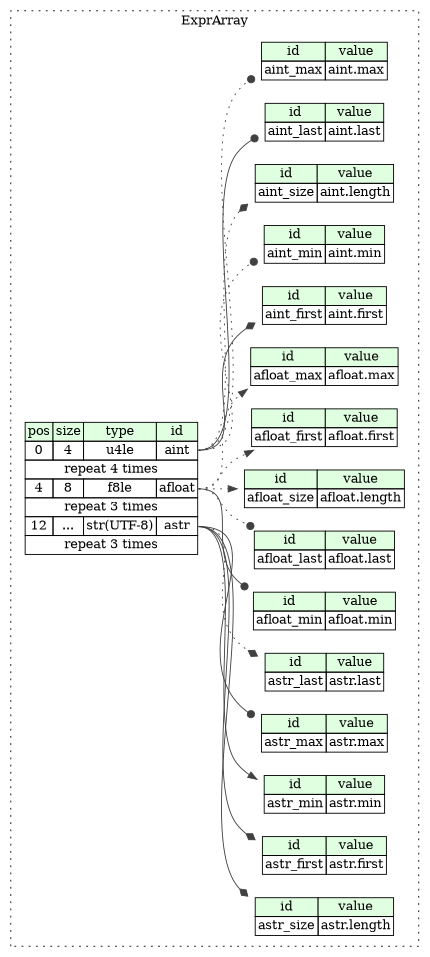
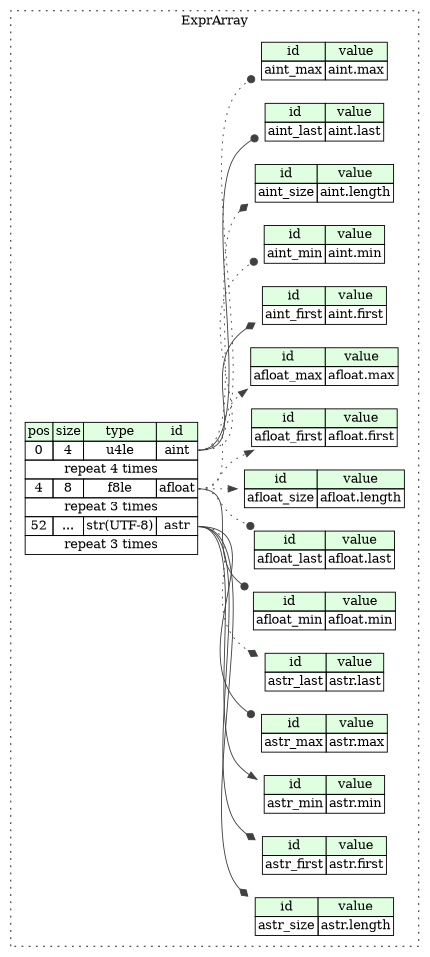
  digraph {
    rankdir=LR
    node [shape=plaintext]
    edge [color="#404040" tailport=aint_type style=dotted arrowhead=dot]
-   n1 [label=<<TABLE BORDER="0" CELLBORDER="1" CELLSPACING="0"> 			<TR><TD BGCOLOR="#E0FFE0">pos</TD><TD BGCOLOR="#E0FFE0">size</TD><TD BGCOLOR="#E0FFE0">type</TD><TD BGCOLOR="#E0FFE0">id</TD></TR> 			<TR><TD PORT="aint_pos">0</TD><TD PORT="aint_size">4</TD><TD>u4le</TD><TD PORT="aint_type">aint</TD></TR> 			<TR><TD COLSPAN="4" PORT="aint__repeat">repeat 4 times</TD></TR> 			<TR><TD PORT="afloat_pos">4</TD><TD PORT="afloat_size">8</TD><TD>f8le</TD><TD PORT="afloat_type">afloat</TD></TR> 			<TR><TD COLSPAN="4" PORT="afloat__repeat">repeat 3 times</TD></TR> 			<TR><TD PORT="astr_pos">12</TD><TD PORT="astr_size">...</TD><TD>str(UTF-8)</TD><TD PORT="astr_type">astr</TD></TR> 			<TR><TD COLSPAN="4" PORT="astr__repeat">repeat 3 times</TD></TR> 		</TABLE>>]
+   n1 [label=<<TABLE BORDER="0" CELLBORDER="1" CELLSPACING="0"> 			<TR><TD BGCOLOR="#E0FFE0">pos</TD><TD BGCOLOR="#E0FFE0">size</TD><TD BGCOLOR="#E0FFE0">type</TD><TD BGCOLOR="#E0FFE0">id</TD></TR> 			<TR><TD PORT="aint_pos">0</TD><TD PORT="aint_size">4</TD><TD>u4le</TD><TD PORT="aint_type">aint</TD></TR> 			<TR><TD COLSPAN="4" PORT="aint__repeat">repeat 4 times</TD></TR> 			<TR><TD PORT="afloat_pos">4</TD><TD PORT="afloat_size">8</TD><TD>f8le</TD><TD PORT="afloat_type">afloat</TD></TR> 			<TR><TD COLSPAN="4" PORT="afloat__repeat">repeat 3 times</TD></TR> 			<TR><TD PORT="astr_pos">52</TD><TD PORT="astr_size">...</TD><TD>str(UTF-8)</TD><TD PORT="astr_type">astr</TD></TR> 			<TR><TD COLSPAN="4" PORT="astr__repeat">repeat 3 times</TD></TR> 		</TABLE>>]
    n2 [label=<<TABLE BORDER="0" CELLBORDER="1" CELLSPACING="0"> 			<TR><TD BGCOLOR="#E0FFE0">id</TD><TD BGCOLOR="#E0FFE0">value</TD></TR> 			<TR><TD>aint_first</TD><TD>aint.first</TD></TR> 		</TABLE>>]
    n3 [label=<<TABLE BORDER="0" CELLBORDER="1" CELLSPACING="0"> 			<TR><TD BGCOLOR="#E0FFE0">id</TD><TD BGCOLOR="#E0FFE0">value</TD></TR> 			<TR><TD>afloat_size</TD><TD>afloat.length</TD></TR> 		</TABLE>>]
    n4 [label=<<TABLE BORDER="0" CELLBORDER="1" CELLSPACING="0"> 			<TR><TD BGCOLOR="#E0FFE0">id</TD><TD BGCOLOR="#E0FFE0">value</TD></TR> 			<TR><TD>astr_size</TD><TD>astr.length</TD></TR> 		</TABLE>>]
    n5 [label=<<TABLE BORDER="0" CELLBORDER="1" CELLSPACING="0"> 			<TR><TD BGCOLOR="#E0FFE0">id</TD><TD BGCOLOR="#E0FFE0">value</TD></TR> 			<TR><TD>aint_min</TD><TD>aint.min</TD></TR> 		</TABLE>>]
    n6 [label=<<TABLE BORDER="0" CELLBORDER="1" CELLSPACING="0"> 			<TR><TD BGCOLOR="#E0FFE0">id</TD><TD BGCOLOR="#E0FFE0">value</TD></TR> 			<TR><TD>afloat_min</TD><TD>afloat.min</TD></TR> 		</TABLE>>]
    n7 [label=<<TABLE BORDER="0" CELLBORDER="1" CELLSPACING="0"> 			<TR><TD BGCOLOR="#E0FFE0">id</TD><TD BGCOLOR="#E0FFE0">value</TD></TR> 			<TR><TD>aint_size</TD><TD>aint.length</TD></TR> 		</TABLE>>]
    n8 [label=<<TABLE BORDER="0" CELLBORDER="1" CELLSPACING="0"> 			<TR><TD BGCOLOR="#E0FFE0">id</TD><TD BGCOLOR="#E0FFE0">value</TD></TR> 			<TR><TD>aint_last</TD><TD>aint.last</TD></TR> 		</TABLE>>]
    n9 [label=<<TABLE BORDER="0" CELLBORDER="1" CELLSPACING="0"> 			<TR><TD BGCOLOR="#E0FFE0">id</TD><TD BGCOLOR="#E0FFE0">value</TD></TR> 			<TR><TD>afloat_last</TD><TD>afloat.last</TD></TR> 		</TABLE>>]
    n10 [label=<<TABLE BORDER="0" CELLBORDER="1" CELLSPACING="0"> 			<TR><TD BGCOLOR="#E0FFE0">id</TD><TD BGCOLOR="#E0FFE0">value</TD></TR> 			<TR><TD>astr_first</TD><TD>astr.first</TD></TR> 		</TABLE>>]
    n11 [label=<<TABLE BORDER="0" CELLBORDER="1" CELLSPACING="0"> 			<TR><TD BGCOLOR="#E0FFE0">id</TD><TD BGCOLOR="#E0FFE0">value</TD></TR> 			<TR><TD>astr_last</TD><TD>astr.last</TD></TR> 		</TABLE>>]
    n12 [label=<<TABLE BORDER="0" CELLBORDER="1" CELLSPACING="0"> 			<TR><TD BGCOLOR="#E0FFE0">id</TD><TD BGCOLOR="#E0FFE0">value</TD></TR> 			<TR><TD>aint_max</TD><TD>aint.max</TD></TR> 		</TABLE>>]
    n13 [label=<<TABLE BORDER="0" CELLBORDER="1" CELLSPACING="0"> 			<TR><TD BGCOLOR="#E0FFE0">id</TD><TD BGCOLOR="#E0FFE0">value</TD></TR> 			<TR><TD>afloat_first</TD><TD>afloat.first</TD></TR> 		</TABLE>>]
    n14 [label=<<TABLE BORDER="0" CELLBORDER="1" CELLSPACING="0"> 			<TR><TD BGCOLOR="#E0FFE0">id</TD><TD BGCOLOR="#E0FFE0">value</TD></TR> 			<TR><TD>astr_min</TD><TD>astr.min</TD></TR> 		</TABLE>>]
    n15 [label=<<TABLE BORDER="0" CELLBORDER="1" CELLSPACING="0"> 			<TR><TD BGCOLOR="#E0FFE0">id</TD><TD BGCOLOR="#E0FFE0">value</TD></TR> 			<TR><TD>astr_max</TD><TD>astr.max</TD></TR> 		</TABLE>>]
    n16 [label=<<TABLE BORDER="0" CELLBORDER="1" CELLSPACING="0"> 			<TR><TD BGCOLOR="#E0FFE0">id</TD><TD BGCOLOR="#E0FFE0">value</TD></TR> 			<TR><TD>afloat_max</TD><TD>afloat.max</TD></TR> 		</TABLE>>]
    subgraph cluster_1 {
      label=ExprArray
      style=dotted
      n1
      n2
      n3
      n4
      n5
      n6
      n7
      n8
      n9
      n10
      n11
      n12
      n13
      n14
      n15
      n16
    }
    n1 -> n2 [style=solid arrowhead=diamond]
    n1 -> n3 [tailport=afloat_type arrowhead=normal]
    n1 -> n4 [tailport=astr_type style=solid arrowhead=diamond]
    n1 -> n5
    n1 -> n6 [tailport=afloat_type style=solid]
    n1 -> n7 [arrowhead=diamond]
    n1 -> n8 [style=solid]
    n1 -> n9 [tailport=afloat_type]
    n1 -> n10 [tailport=astr_type style=solid arrowhead=diamond]
    n1 -> n11 [tailport=astr_type arrowhead=diamond]
    n1 -> n12
    n1 -> n13 [tailport=afloat_type arrowhead=normal]
    n1 -> n14 [tailport=astr_type style=solid arrowhead=normal]
    n1 -> n15 [tailport=astr_type style=solid]
    n1 -> n16 [tailport=afloat_type arrowhead=normal]
  }
